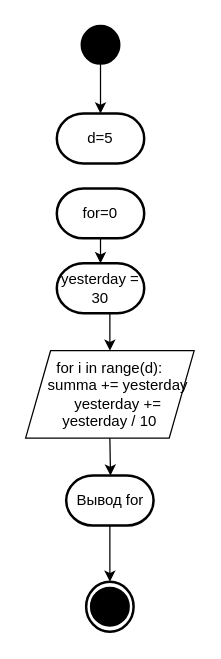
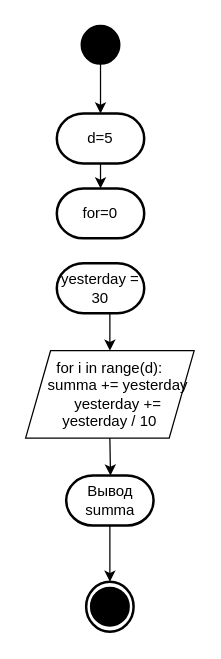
  <mxCell id="0" />
  <mxCell id="1" parent="0" />
  <mxCell id="2" value="" style="strokeWidth=2;html=1;shape=mxgraph.flowchart.start_2;whiteSpace=wrap;fillColor=#000000;" vertex="1" parent="1"><mxGeometry x="65" y="20" width="30" height="30" as="geometry" /></mxCell>
  <mxCell id="3" value="" style="endArrow=classic;html=1;rounded=0;exitX=0.5;exitY=1;exitDx=0;exitDy=0;exitPerimeter=0;" edge="1" parent="1" source="2"><mxGeometry width="50" height="50" relative="1" as="geometry"><mxPoint x="15" y="200" as="sourcePoint" /><mxPoint x="80" y="90" as="targetPoint" /></mxGeometry></mxCell>
+ <mxCell id="4" style="edgeStyle=orthogonalEdgeStyle;rounded=0;orthogonalLoop=1;jettySize=auto;html=1;exitX=0.5;exitY=1;exitDx=0;exitDy=0;exitPerimeter=0;entryX=0.5;entryY=0;entryDx=0;entryDy=0;entryPerimeter=0;" edge="1" parent="1" source="5" target="7"><mxGeometry relative="1" as="geometry" /></mxCell>
  <mxCell id="5" value="d=5" style="strokeWidth=2;html=1;shape=mxgraph.flowchart.terminator;whiteSpace=wrap;fillColor=none;" vertex="1" parent="1"><mxGeometry x="45" y="90" width="70" height="40" as="geometry" /></mxCell>
- <mxCell id="6" style="edgeStyle=orthogonalEdgeStyle;rounded=0;orthogonalLoop=1;jettySize=auto;html=1;exitX=0.5;exitY=1;exitDx=0;exitDy=0;exitPerimeter=0;entryX=0.5;entryY=0;entryDx=0;entryDy=0;entryPerimeter=0;" edge="1" parent="1" source="7" target="9"><mxGeometry relative="1" as="geometry" /></mxCell>
  <mxCell id="7" value="for=0" style="strokeWidth=2;html=1;shape=mxgraph.flowchart.terminator;whiteSpace=wrap;fillColor=none;" vertex="1" parent="1"><mxGeometry x="45" y="150" width="70" height="40" as="geometry" /></mxCell>
  <mxCell id="8" style="edgeStyle=orthogonalEdgeStyle;rounded=0;orthogonalLoop=1;jettySize=auto;html=1;exitX=0.5;exitY=1;exitDx=0;exitDy=0;exitPerimeter=0;entryX=0.5;entryY=0;entryDx=0;entryDy=0;" edge="1" parent="1" source="9" target="11"><mxGeometry relative="1" as="geometry" /></mxCell>
  <mxCell id="9" value="yesterday = 30" style="strokeWidth=2;html=1;shape=mxgraph.flowchart.terminator;whiteSpace=wrap;fillColor=none;" vertex="1" parent="1"><mxGeometry x="45" y="210" width="70" height="40" as="geometry" /></mxCell>
  <mxCell id="10" style="edgeStyle=orthogonalEdgeStyle;rounded=0;orthogonalLoop=1;jettySize=auto;html=1;exitX=0.5;exitY=1;exitDx=0;exitDy=0;" edge="1" parent="1" source="11"><mxGeometry relative="1" as="geometry"><mxPoint x="88" y="380" as="targetPoint" /></mxGeometry></mxCell>
  <mxCell id="11" value="&lt;div&gt;for i in range(d):&lt;/div&gt;&lt;div&gt;&amp;nbsp; &amp;nbsp; summa += yesterday&lt;/div&gt;&lt;div&gt;&amp;nbsp; &amp;nbsp; yesterday += yesterday / 10&lt;/div&gt;" style="shape=parallelogram;perimeter=parallelogramPerimeter;whiteSpace=wrap;html=1;fixedSize=1;fillColor=none;" vertex="1" parent="1"><mxGeometry x="20" y="280" width="135" height="70" as="geometry" /></mxCell>
  <mxCell id="12" style="edgeStyle=orthogonalEdgeStyle;rounded=0;orthogonalLoop=1;jettySize=auto;html=1;exitX=0.5;exitY=1;exitDx=0;exitDy=0;exitPerimeter=0;entryX=0.5;entryY=0;entryDx=0;entryDy=0;entryPerimeter=0;" edge="1" parent="1" source="13" target="15"><mxGeometry relative="1" as="geometry"><mxPoint x="88" y="450" as="targetPoint" /></mxGeometry></mxCell>
- <mxCell id="13" value="Вывод for" style="strokeWidth=2;html=1;shape=mxgraph.flowchart.terminator;whiteSpace=wrap;fillColor=none;" vertex="1" parent="1"><mxGeometry x="52.5" y="380" width="70" height="40" as="geometry" /></mxCell>
+ <mxCell id="13" value="Вывод summa" style="strokeWidth=2;html=1;shape=mxgraph.flowchart.terminator;whiteSpace=wrap;fillColor=none;" vertex="1" parent="1"><mxGeometry x="52.5" y="380" width="70" height="40" as="geometry" /></mxCell>
  <mxCell id="14" value="" style="strokeWidth=2;html=1;shape=mxgraph.flowchart.start_2;whiteSpace=wrap;fillColor=#000000;" vertex="1" parent="1"><mxGeometry x="72.5" y="470" width="30" height="30" as="geometry" /></mxCell>
  <mxCell id="15" value="" style="strokeWidth=2;html=1;shape=mxgraph.flowchart.start_2;whiteSpace=wrap;fillColor=none;" vertex="1" parent="1"><mxGeometry x="68.5" y="465" width="38" height="40" as="geometry" /></mxCell>
